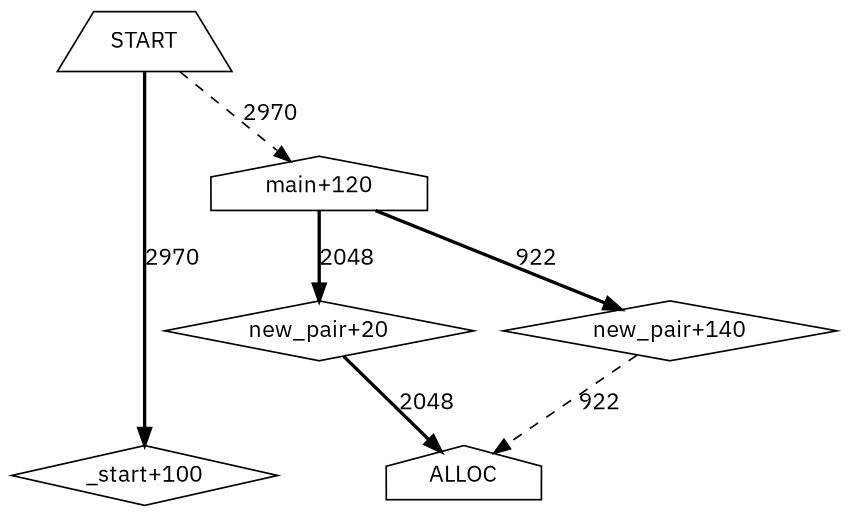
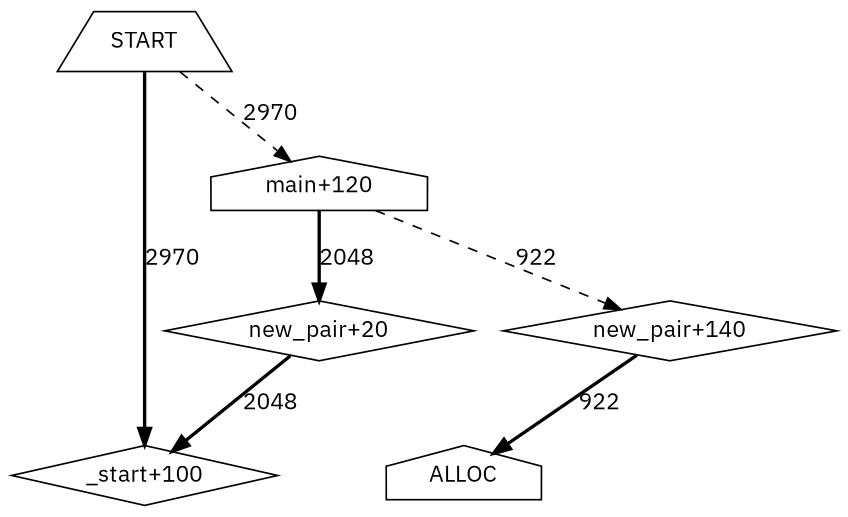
  digraph {
    fontname="IBM Plex Sans"
    node [fontname="IBM Plex Sans" shape=diamond]
    edge [fontname="IBM Plex Sans" style=bold]
    START [shape=trapezium]
    "_start+100"
    "main+120" [shape=house]
    "new_pair+20"
    "new_pair+140"
    ALLOC [shape=house]
    START -> "_start+100" [label=2970]
    START -> "main+120" [label=2970 style=dashed]
    "main+120" -> "new_pair+20" [label=2048]
-   "main+120" -> "new_pair+140" [label=922]
-   "new_pair+20" -> ALLOC [label=2048]
-   "new_pair+140" -> ALLOC [label=922 style=dashed]
+   "main+120" -> "new_pair+140" [label=922 style=dashed]
+   "new_pair+20" -> "_start+100" [label=2048]
+   "new_pair+140" -> ALLOC [label=922]
  }
